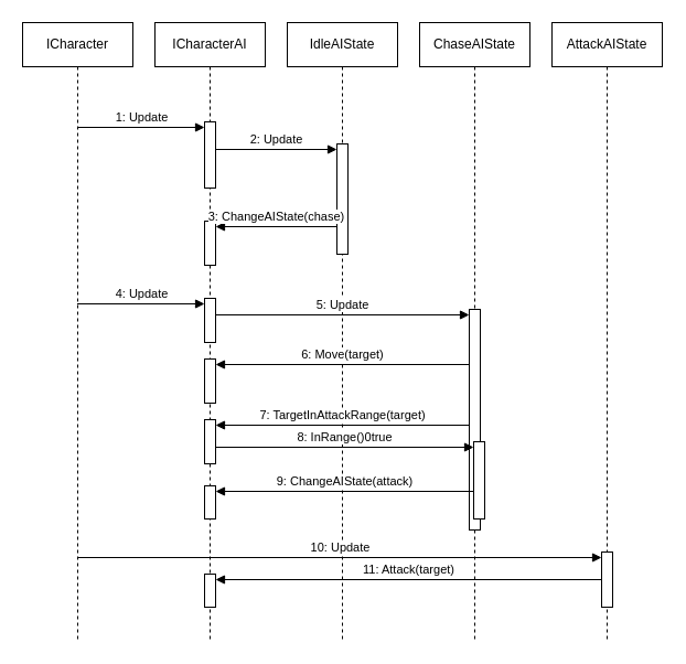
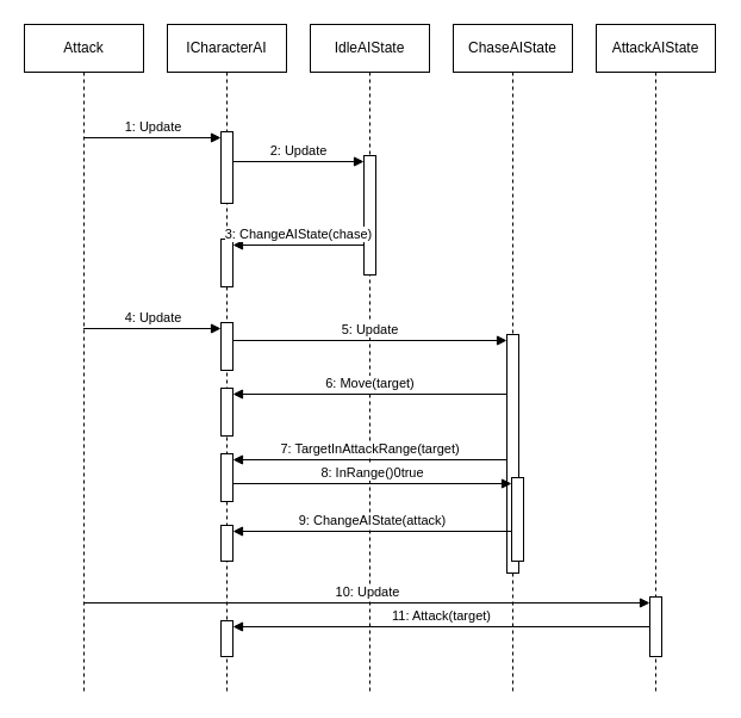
  <mxCell id="0" />
  <mxCell id="1" parent="0" />
- <mxCell id="2" value="ICharacter" style="shape=umlLifeline;perimeter=lifelinePerimeter;whiteSpace=wrap;html=1;container=1;dropTarget=0;collapsible=0;recursiveResize=0;outlineConnect=0;portConstraint=eastwest;newEdgeStyle={&quot;curved&quot;:0,&quot;rounded&quot;:0};" vertex="1" parent="1"><mxGeometry y="20" width="100" height="560" as="geometry" x="20" /></mxCell>
+ <mxCell id="2" value="Attack" style="shape=umlLifeline;perimeter=lifelinePerimeter;whiteSpace=wrap;html=1;container=1;dropTarget=0;collapsible=0;recursiveResize=0;outlineConnect=0;portConstraint=eastwest;newEdgeStyle={&quot;curved&quot;:0,&quot;rounded&quot;:0};" vertex="1" parent="1"><mxGeometry y="20" width="100" height="560" as="geometry" x="20" /></mxCell>
  <mxCell id="3" value="ICharacterAI" style="shape=umlLifeline;perimeter=lifelinePerimeter;whiteSpace=wrap;html=1;container=1;dropTarget=0;collapsible=0;recursiveResize=0;outlineConnect=0;portConstraint=eastwest;newEdgeStyle={&quot;curved&quot;:0,&quot;rounded&quot;:0};" vertex="1" parent="1"><mxGeometry x="140" y="20" width="100" height="560" as="geometry" /></mxCell>
  <mxCell id="4" value="" style="html=1;points=[[0,0,0,0,5],[0,1,0,0,-5],[1,0,0,0,5],[1,1,0,0,-5]];perimeter=orthogonalPerimeter;outlineConnect=0;targetShapes=umlLifeline;portConstraint=eastwest;newEdgeStyle={&quot;curved&quot;:0,&quot;rounded&quot;:0};" vertex="1" parent="3"><mxGeometry x="45" y="90" width="10" height="60" as="geometry" /></mxCell>
  <mxCell id="5" value="" style="html=1;points=[[0,0,0,0,5],[0,1,0,0,-5],[1,0,0,0,5],[1,1,0,0,-5]];perimeter=orthogonalPerimeter;outlineConnect=0;targetShapes=umlLifeline;portConstraint=eastwest;newEdgeStyle={&quot;curved&quot;:0,&quot;rounded&quot;:0};" vertex="1" parent="3"><mxGeometry x="45" y="180" width="10" height="40" as="geometry" /></mxCell>
  <mxCell id="6" value="" style="html=1;points=[[0,0,0,0,5],[0,1,0,0,-5],[1,0,0,0,5],[1,1,0,0,-5]];perimeter=orthogonalPerimeter;outlineConnect=0;targetShapes=umlLifeline;portConstraint=eastwest;newEdgeStyle={&quot;curved&quot;:0,&quot;rounded&quot;:0};" vertex="1" parent="3"><mxGeometry x="45" y="250" width="10" height="40" as="geometry" /></mxCell>
  <mxCell id="7" value="" style="html=1;points=[[0,0,0,0,5],[0,1,0,0,-5],[1,0,0,0,5],[1,1,0,0,-5]];perimeter=orthogonalPerimeter;outlineConnect=0;targetShapes=umlLifeline;portConstraint=eastwest;newEdgeStyle={&quot;curved&quot;:0,&quot;rounded&quot;:0};" vertex="1" parent="3"><mxGeometry x="45" y="305" width="10" height="40" as="geometry" /></mxCell>
  <mxCell id="8" value="" style="html=1;points=[[0,0,0,0,5],[0,1,0,0,-5],[1,0,0,0,5],[1,1,0,0,-5]];perimeter=orthogonalPerimeter;outlineConnect=0;targetShapes=umlLifeline;portConstraint=eastwest;newEdgeStyle={&quot;curved&quot;:0,&quot;rounded&quot;:0};" vertex="1" parent="3"><mxGeometry x="45" y="360" width="10" height="40" as="geometry" /></mxCell>
  <mxCell id="9" value="" style="html=1;points=[[0,0,0,0,5],[0,1,0,0,-5],[1,0,0,0,5],[1,1,0,0,-5]];perimeter=orthogonalPerimeter;outlineConnect=0;targetShapes=umlLifeline;portConstraint=eastwest;newEdgeStyle={&quot;curved&quot;:0,&quot;rounded&quot;:0};" vertex="1" parent="3"><mxGeometry x="45" y="420" width="10" height="30" as="geometry" /></mxCell>
  <mxCell id="10" value="" style="html=1;points=[[0,0,0,0,5],[0,1,0,0,-5],[1,0,0,0,5],[1,1,0,0,-5]];perimeter=orthogonalPerimeter;outlineConnect=0;targetShapes=umlLifeline;portConstraint=eastwest;newEdgeStyle={&quot;curved&quot;:0,&quot;rounded&quot;:0};" vertex="1" parent="3"><mxGeometry x="45" y="500" width="10" height="30" as="geometry" /></mxCell>
  <mxCell id="11" value="IdleAIState" style="shape=umlLifeline;perimeter=lifelinePerimeter;whiteSpace=wrap;html=1;container=1;dropTarget=0;collapsible=0;recursiveResize=0;outlineConnect=0;portConstraint=eastwest;newEdgeStyle={&quot;curved&quot;:0,&quot;rounded&quot;:0};" vertex="1" parent="1"><mxGeometry x="260" y="20" width="100" height="560" as="geometry" /></mxCell>
  <mxCell id="12" value="" style="html=1;points=[[0,0,0,0,5],[0,1,0,0,-5],[1,0,0,0,5],[1,1,0,0,-5]];perimeter=orthogonalPerimeter;outlineConnect=0;targetShapes=umlLifeline;portConstraint=eastwest;newEdgeStyle={&quot;curved&quot;:0,&quot;rounded&quot;:0};" vertex="1" parent="11"><mxGeometry x="45" y="110" width="10" height="100" as="geometry" /></mxCell>
  <mxCell id="13" value="ChaseAIState" style="shape=umlLifeline;perimeter=lifelinePerimeter;whiteSpace=wrap;html=1;container=1;dropTarget=0;collapsible=0;recursiveResize=0;outlineConnect=0;portConstraint=eastwest;newEdgeStyle={&quot;curved&quot;:0,&quot;rounded&quot;:0};" vertex="1" parent="1"><mxGeometry x="380" y="20" width="100" height="560" as="geometry" /></mxCell>
  <mxCell id="14" value="" style="html=1;points=[[0,0,0,0,5],[0,1,0,0,-5],[1,0,0,0,5],[1,1,0,0,-5]];perimeter=orthogonalPerimeter;outlineConnect=0;targetShapes=umlLifeline;portConstraint=eastwest;newEdgeStyle={&quot;curved&quot;:0,&quot;rounded&quot;:0};" vertex="1" parent="13"><mxGeometry x="45" y="260" width="10" height="200" as="geometry" /></mxCell>
  <mxCell id="15" value="" style="html=1;points=[[0,0,0,0,5],[0,1,0,0,-5],[1,0,0,0,5],[1,1,0,0,-5]];perimeter=orthogonalPerimeter;outlineConnect=0;targetShapes=umlLifeline;portConstraint=eastwest;newEdgeStyle={&quot;curved&quot;:0,&quot;rounded&quot;:0};" vertex="1" parent="13"><mxGeometry x="49" y="380" width="10" height="70" as="geometry" /></mxCell>
  <mxCell id="16" value="AttackAIState" style="shape=umlLifeline;perimeter=lifelinePerimeter;whiteSpace=wrap;html=1;container=1;dropTarget=0;collapsible=0;recursiveResize=0;outlineConnect=0;portConstraint=eastwest;newEdgeStyle={&quot;curved&quot;:0,&quot;rounded&quot;:0};" vertex="1" parent="1"><mxGeometry x="500" y="20" width="100" height="560" as="geometry" /></mxCell>
  <mxCell id="17" value="" style="html=1;points=[[0,0,0,0,5],[0,1,0,0,-5],[1,0,0,0,5],[1,1,0,0,-5]];perimeter=orthogonalPerimeter;outlineConnect=0;targetShapes=umlLifeline;portConstraint=eastwest;newEdgeStyle={&quot;curved&quot;:0,&quot;rounded&quot;:0};" vertex="1" parent="16"><mxGeometry x="45" y="480" width="10" height="50" as="geometry" /></mxCell>
  <mxCell id="18" value="1: Update" style="html=1;verticalAlign=bottom;startArrow=none;endArrow=block;startSize=8;curved=0;rounded=0;entryX=0;entryY=0;entryDx=0;entryDy=5;startFill=0;" edge="1" target="4" parent="1" source="2"><mxGeometry relative="1" as="geometry"><mxPoint x="115" y="115" as="sourcePoint" /></mxGeometry></mxCell>
  <mxCell id="19" value="2: Update" style="html=1;verticalAlign=bottom;startArrow=none;endArrow=block;startSize=8;curved=0;rounded=0;entryX=0;entryY=0;entryDx=0;entryDy=5;startFill=0;" edge="1" target="12" parent="1" source="4"><mxGeometry relative="1" as="geometry"><mxPoint x="235" y="135" as="sourcePoint" /></mxGeometry></mxCell>
  <mxCell id="20" value="3: ChangeAIState(chase)" style="html=1;verticalAlign=bottom;endArrow=block;curved=0;rounded=0;entryX=1;entryY=0;entryDx=0;entryDy=5;" edge="1" target="5" parent="1" source="12"><mxGeometry relative="1" as="geometry"><mxPoint x="265" y="205" as="sourcePoint" /></mxGeometry></mxCell>
  <mxCell id="21" value="4: Update" style="html=1;verticalAlign=bottom;startArrow=none;endArrow=block;startSize=8;curved=0;rounded=0;entryX=0;entryY=0;entryDx=0;entryDy=5;startFill=0;" edge="1" target="6" parent="1" source="2"><mxGeometry relative="1" as="geometry"><mxPoint x="115" y="285" as="sourcePoint" /></mxGeometry></mxCell>
  <mxCell id="22" value="5: Update" style="html=1;verticalAlign=bottom;startArrow=none;endArrow=block;startSize=8;curved=0;rounded=0;entryX=0;entryY=0;entryDx=0;entryDy=5;startFill=0;" edge="1" target="14" parent="1" source="6"><mxGeometry relative="1" as="geometry"><mxPoint x="355" y="285" as="sourcePoint" /></mxGeometry></mxCell>
  <mxCell id="23" value="6: Move(target)" style="html=1;verticalAlign=bottom;endArrow=block;curved=0;rounded=0;entryX=1;entryY=0;entryDx=0;entryDy=5;" edge="1" target="7" parent="1" source="14"><mxGeometry relative="1" as="geometry"><mxPoint x="265" y="330" as="sourcePoint" /></mxGeometry></mxCell>
  <mxCell id="24" value="7: TargetInAttackRange(target)" style="html=1;verticalAlign=bottom;endArrow=block;curved=0;rounded=0;entryX=1;entryY=0;entryDx=0;entryDy=5;" edge="1" target="8" parent="1" source="14"><mxGeometry relative="1" as="geometry"><mxPoint x="265" y="385" as="sourcePoint" /></mxGeometry></mxCell>
  <mxCell id="25" value="8: InRange()0true" style="html=1;verticalAlign=bottom;endArrow=block;curved=0;rounded=0;entryX=0;entryY=0;entryDx=0;entryDy=5;" edge="1" target="15" parent="1" source="8"><mxGeometry relative="1" as="geometry"><mxPoint x="359" y="405" as="sourcePoint" /></mxGeometry></mxCell>
  <mxCell id="26" value="9: ChangeAIState(attack)" style="html=1;verticalAlign=bottom;endArrow=block;curved=0;rounded=0;entryX=1;entryY=0;entryDx=0;entryDy=5;" edge="1" target="9" parent="1" source="15"><mxGeometry relative="1" as="geometry"><mxPoint x="265" y="445" as="sourcePoint" /></mxGeometry></mxCell>
  <mxCell id="27" value="10: Update" style="html=1;verticalAlign=bottom;startArrow=none;endArrow=block;startSize=8;curved=0;rounded=0;entryX=0;entryY=0;entryDx=0;entryDy=5;startFill=0;" edge="1" target="17" parent="1" source="2"><mxGeometry relative="1" as="geometry"><mxPoint x="475" y="505" as="sourcePoint" /></mxGeometry></mxCell>
  <mxCell id="28" value="11: Attack(target)" style="html=1;verticalAlign=bottom;endArrow=block;curved=0;rounded=0;entryX=1;entryY=0;entryDx=0;entryDy=5;" edge="1" target="10" parent="1" source="17"><mxGeometry relative="1" as="geometry"><mxPoint x="265" y="525" as="sourcePoint" /></mxGeometry></mxCell>
